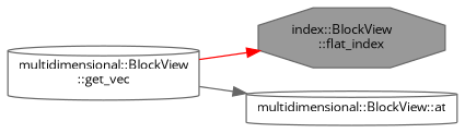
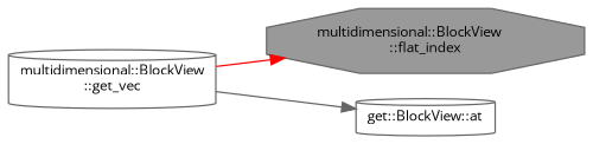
  digraph {
    fontname="Open Sans"
    rankdir=RL
    node [color=grey40 fillcolor=white fontname="Open Sans" fontsize=10 shape=cylinder style=filled]
    edge [dir=back fontname="Open Sans" fontsize=10 labelfontname=Helvetica labelfontsize=10 style=solid]
-   n1 [color=gray40 fillcolor=grey60 fontcolor=black height=0.2 label="index::BlockView\l::flat_index" shape=octagon width=0.4]
+   n1 [color=gray40 fillcolor=grey60 fontcolor=black height=0.2 label="multidimensional::BlockView\l::flat_index" shape=octagon width=0.4]
    n2 [height=0.2 label="multidimensional::BlockView\l::get_vec" width=0.4]
-   n3 [height=0.2 label="multidimensional::BlockView::at" width=0.4]
+   n3 [height=0.2 label="get::BlockView::at" width=0.4]
    n1 -> n2 [color=red]
    n3 -> n2 [color=gray40]
  }
